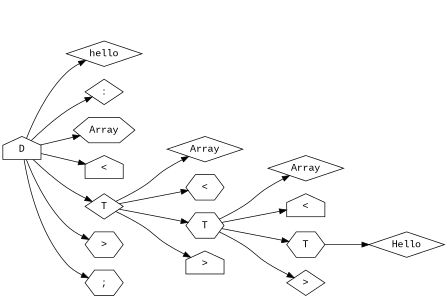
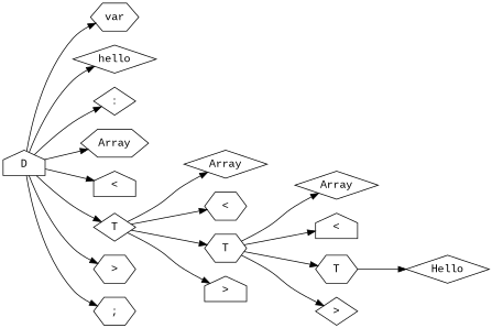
  digraph {
    rankdir=LR
    fontname="Liberation Mono"
    node [shape=hexagon fontname="Liberation Mono"]
    edge [fontname="Liberation Mono"]
    n1 [label=D shape=house]
+   n2 [label=var]
    n3 [label=hello shape=diamond]
    n4 [label=":" shape=diamond]
    n5 [label=Array]
    n6 [label="<" shape=house]
    n7 [label=T shape=diamond]
    n8 [label=">"]
    n9 [label=";"]
    n10 [label=Array shape=diamond]
    n11 [label="<"]
    n12 [label=T]
    n13 [label=">" shape=house]
    n14 [label=Array shape=diamond]
    n15 [label="<" shape=house]
    n16 [label=T]
    n17 [label=">" shape=diamond]
    n18 [label=Hello shape=diamond]
+   n1 -> n2
    n1 -> n3
    n1 -> n4
    n1 -> n5
    n1 -> n6
    n1 -> n7
    n1 -> n8
    n1 -> n9
    n7 -> n10
    n7 -> n11
    n7 -> n12
    n7 -> n13
    n12 -> n14
    n12 -> n15
    n12 -> n16
    n12 -> n17
    n16 -> n18
  }
